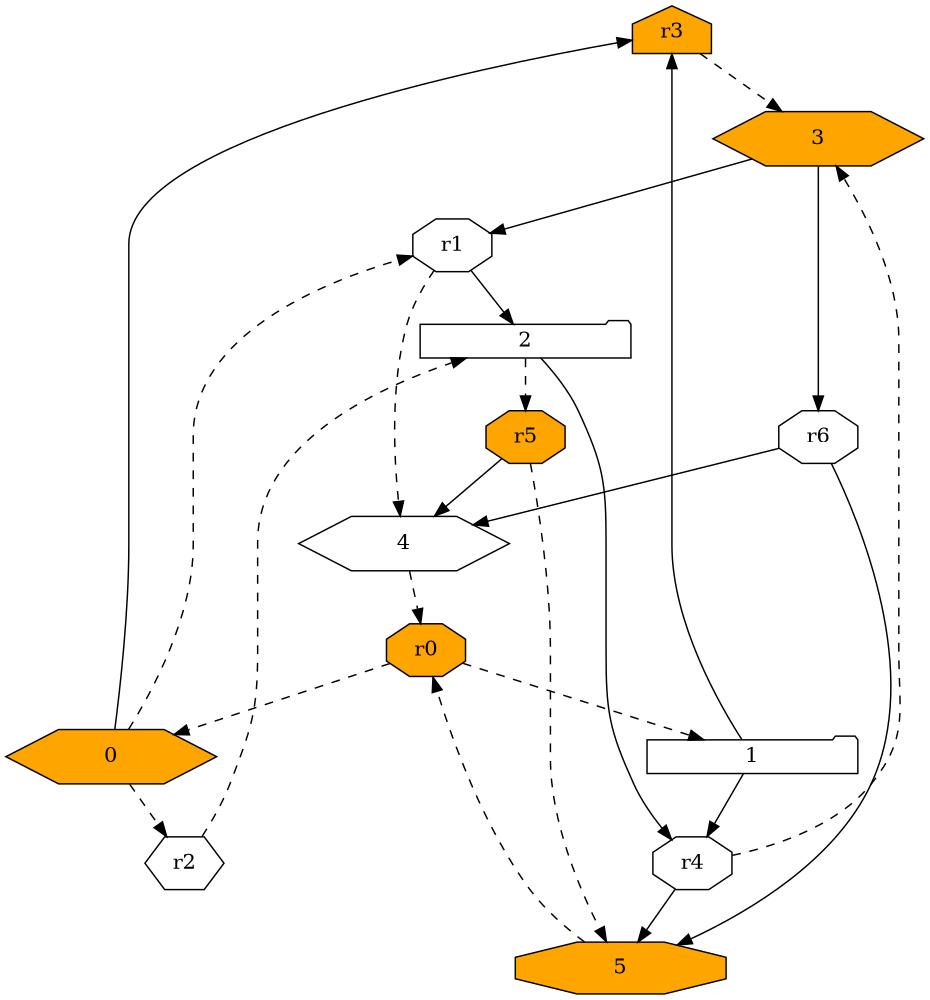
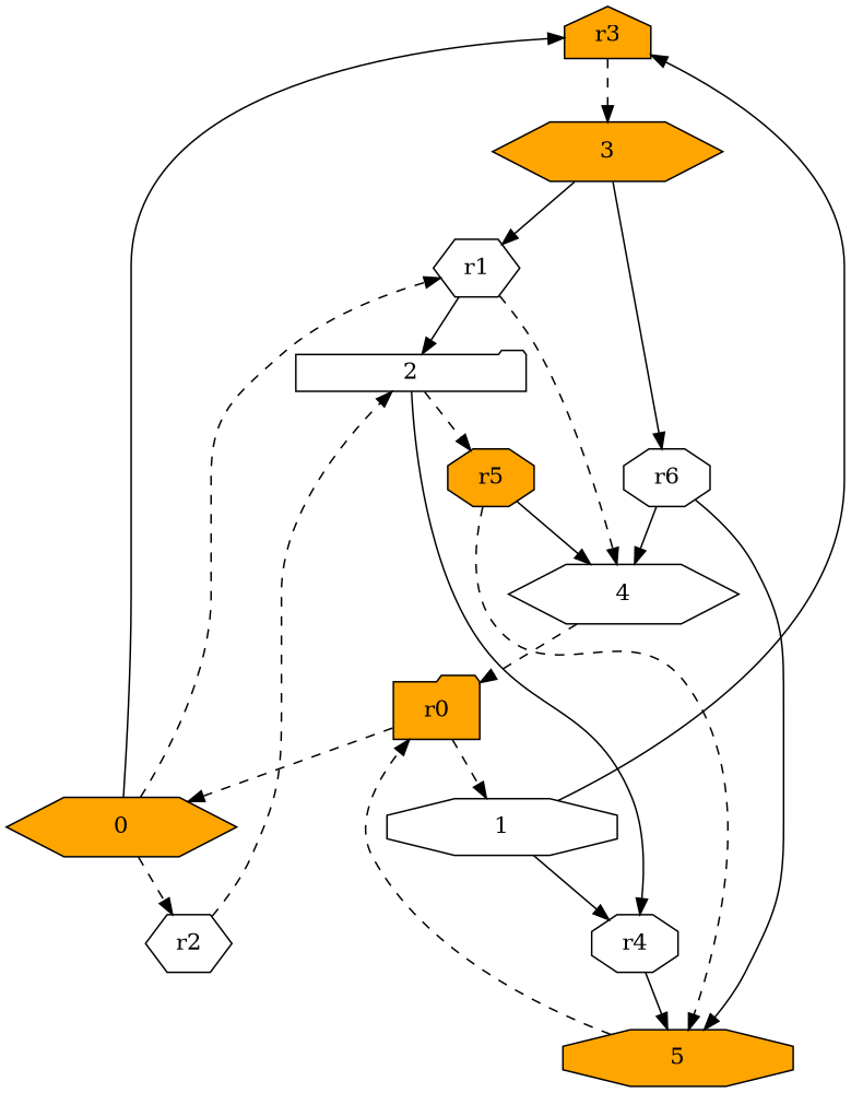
  digraph {
    node [fillcolor=white fixedsize=2 shape=octagon style=filled]
    edge [style=dashed]
    r3 [fillcolor=orange shape=house]
-   r1
+   r1 [shape=hexagon]
    r2 [shape=hexagon]
    r5 [fillcolor=orange]
    r4
    r6
-   r0 [color=black fillcolor=orange]
+   r0 [color=black fillcolor=orange shape=folder]
    0 [fillcolor=orange forcelabels=false height=0.2 shape=hexagon width=2 fixedsize=""]
-   1 [forcelabels=false height=0.2 shape=folder width=2 fixedsize=""]
+   1 [forcelabels=false height=0.2 width=2 fixedsize=""]
    2 [forcelabels=false height=0.2 shape=folder width=2 fixedsize=""]
    3 [fillcolor=orange forcelabels=false height=0.2 shape=hexagon width=2 fixedsize=""]
    4 [forcelabels=false height=0.2 shape=hexagon width=2 fixedsize=""]
    5 [fillcolor=orange forcelabels=false height=0.2 width=2 fixedsize=""]
    subgraph sub_1 {
      r3
      r1
      r2
      r5
      r4
      r6
    }
    subgraph sub_2 {
      r0
    }
    subgraph sub_3 {
      0
      1
      2
      3
      4
      5
    }
    r3 -> 3
    r1 -> 2 [style=solid]
    r1 -> 4
    r2 -> 2
    r5 -> 4 [style=solid]
    r5 -> 5
-   r4 -> 3
    r4 -> 5 [style=solid]
    r6 -> 4 [style=solid]
    r6 -> 5 [style=solid]
    r0 -> 0
    r0 -> 1
    0 -> r3 [style=solid]
    0 -> r1
    0 -> r2
    1 -> r3 [style=solid]
    1 -> r4 [style=solid]
    2 -> r5
    2 -> r4 [style=solid]
    3 -> r1 [style=solid]
    3 -> r6 [style=solid]
    4 -> r0
    5 -> r0
  }
